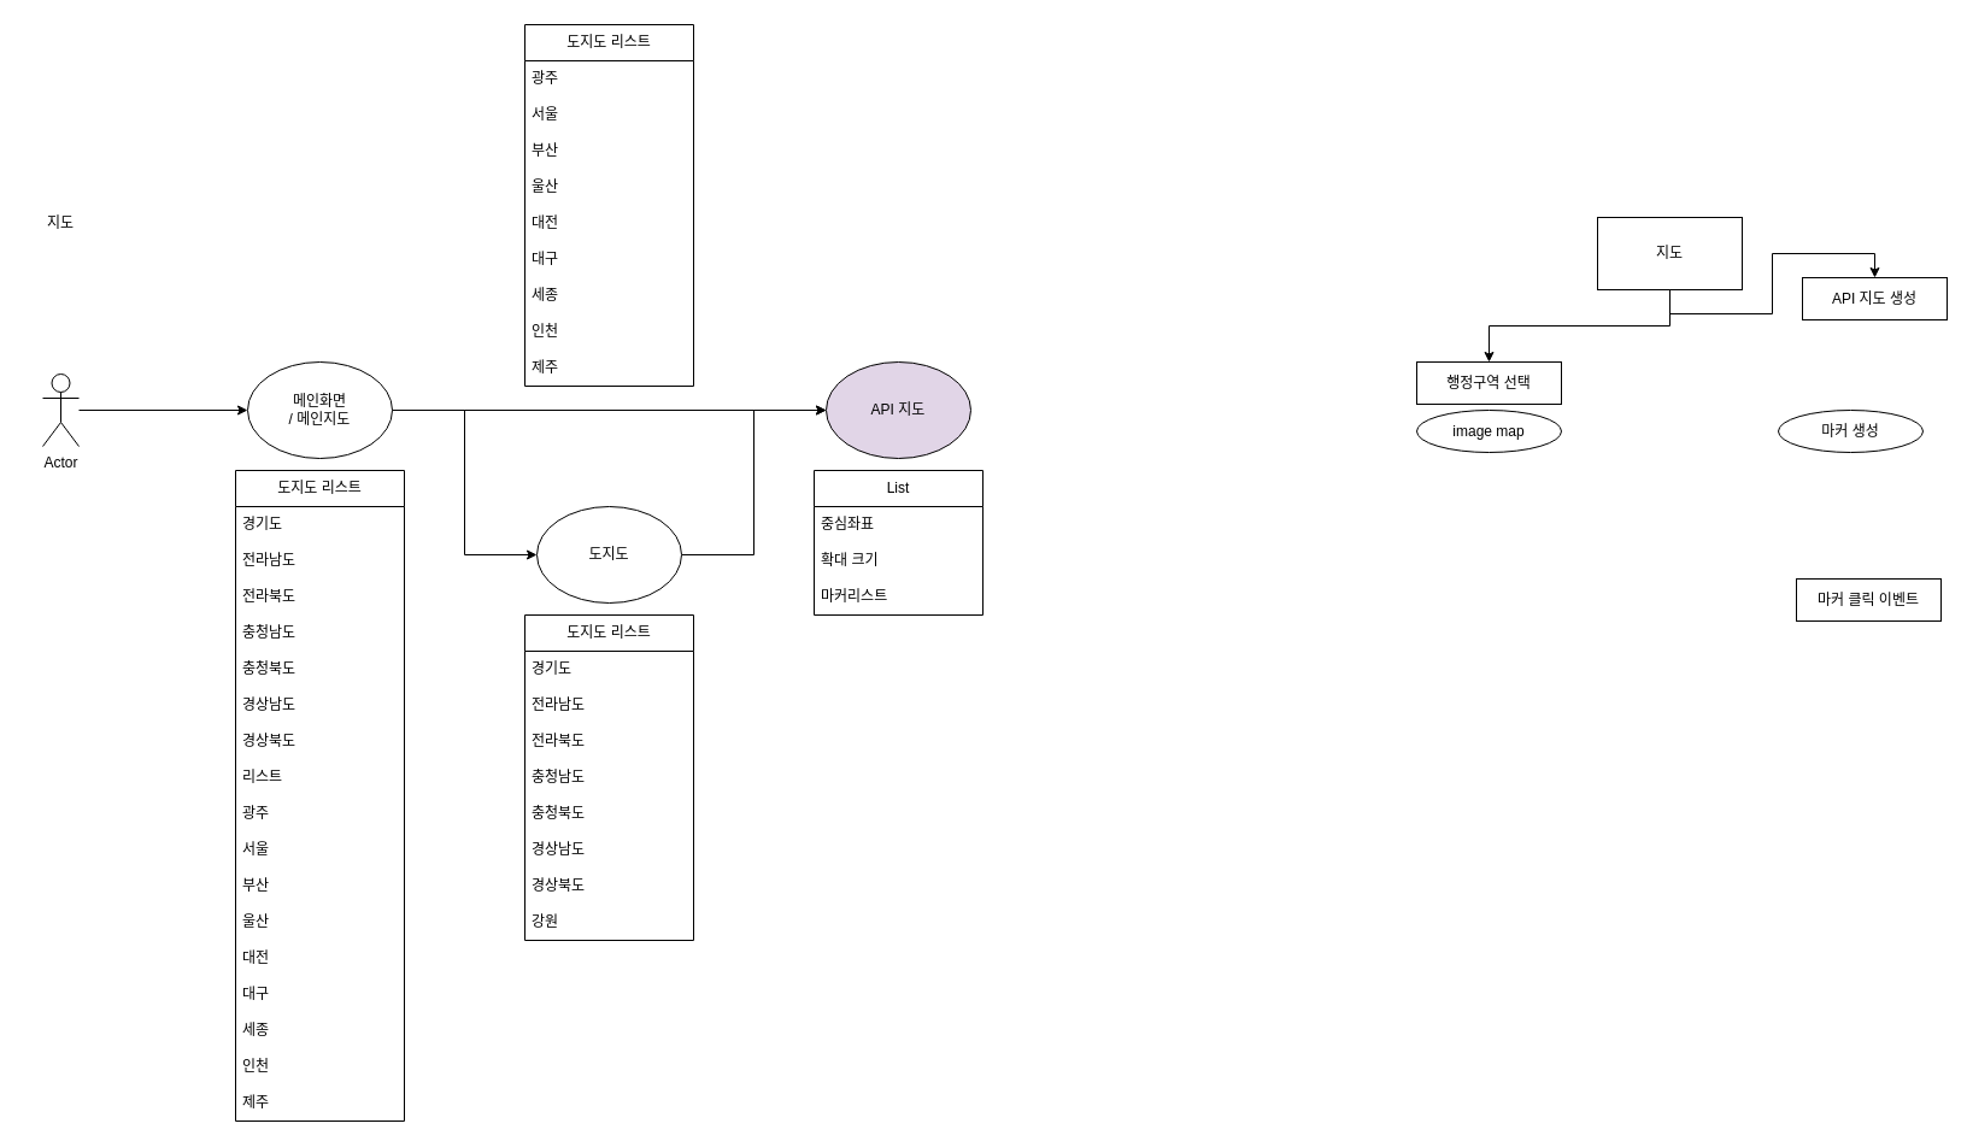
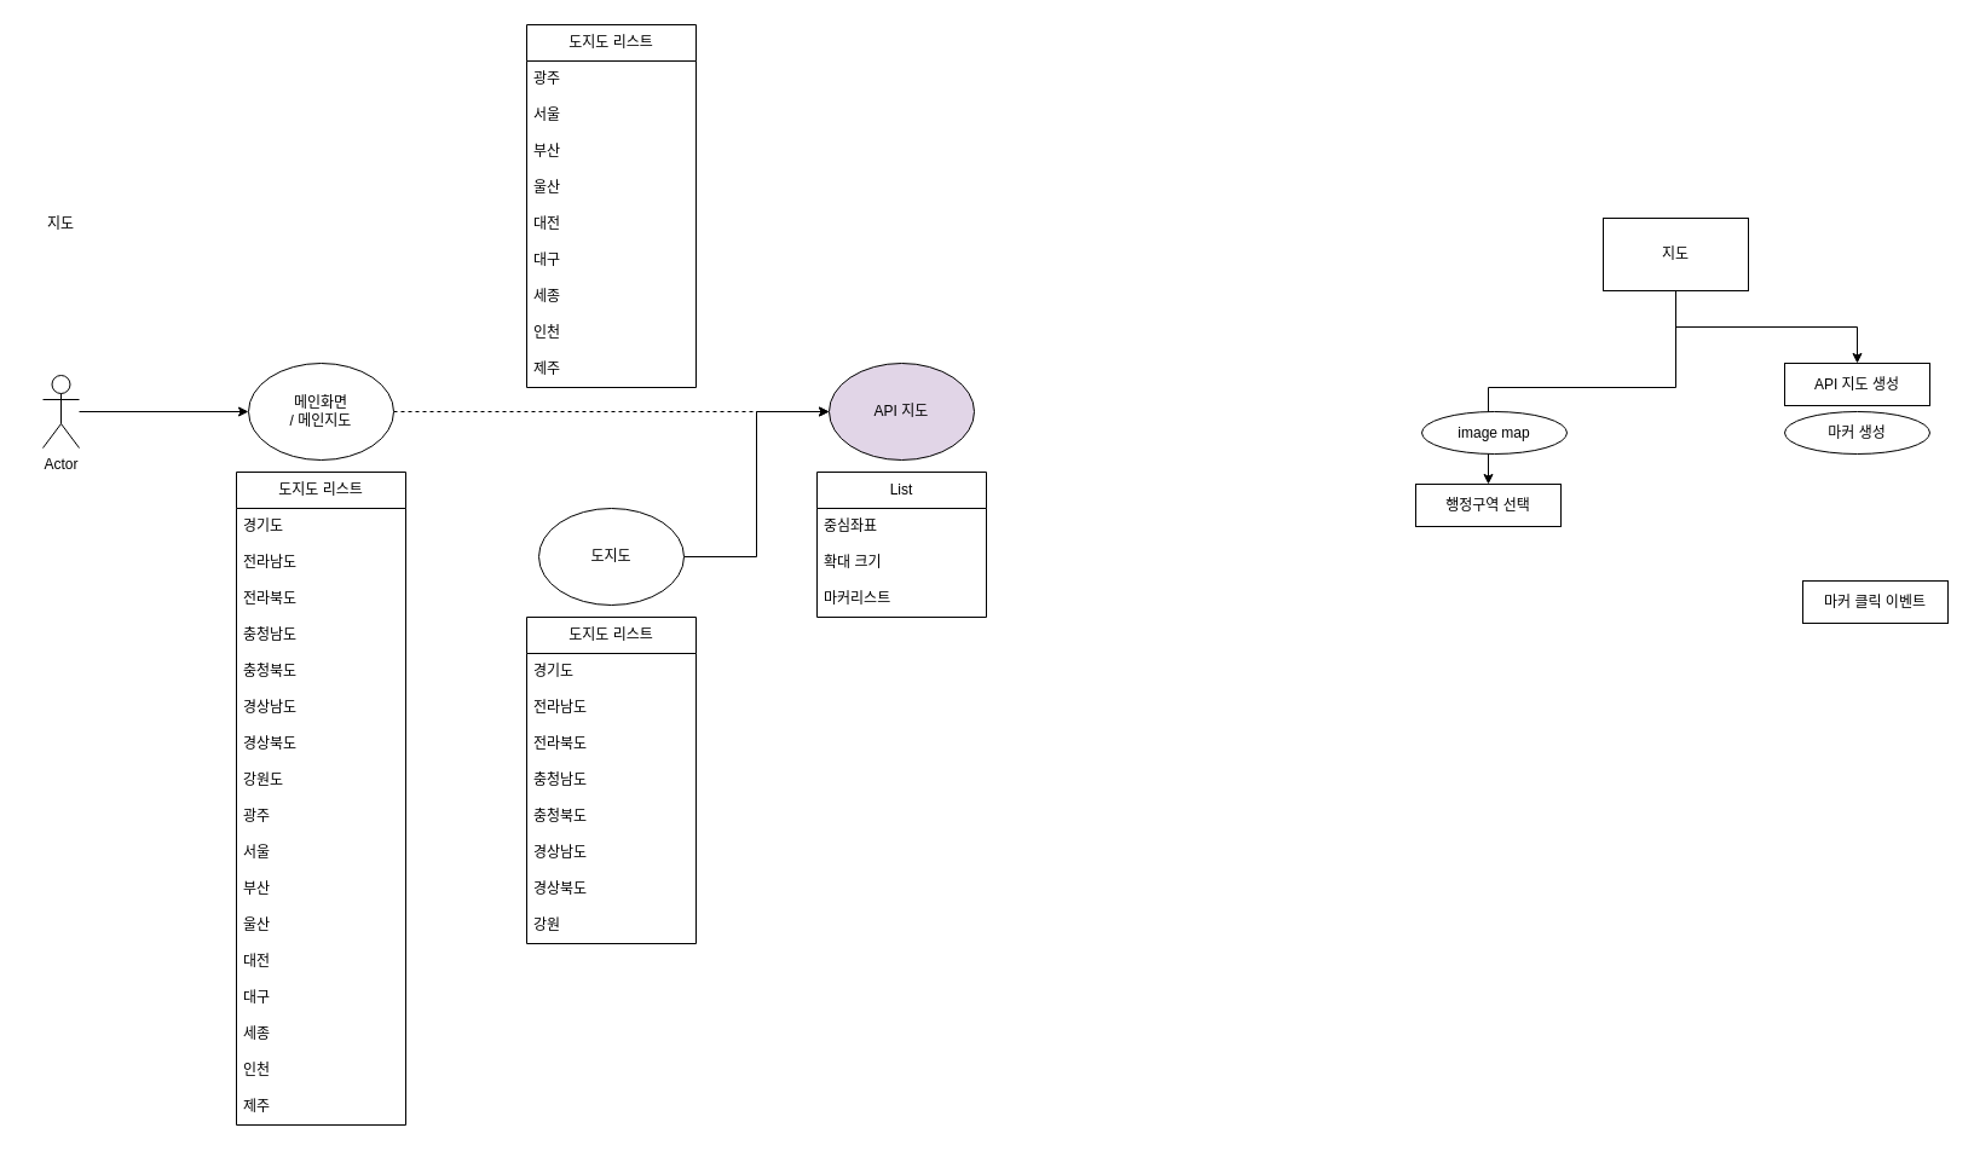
  <mxCell id="0" />
  <mxCell id="1" parent="0" />
  <mxCell id="2" value="Actor" style="shape=umlActor;verticalLabelPosition=bottom;verticalAlign=top;html=1;outlineConnect=0;" parent="1" vertex="1"><mxGeometry x="35" y="310" width="30" height="60" as="geometry" /></mxCell>
  <mxCell id="3" value="" style="endArrow=classic;html=1;rounded=0;entryX=0;entryY=0.5;entryDx=0;entryDy=0;" parent="1" source="2" target="7" edge="1"><mxGeometry width="50" height="50" relative="1" as="geometry"><mxPoint x="345" y="520" as="sourcePoint" /><mxPoint x="225" y="340" as="targetPoint" /></mxGeometry></mxCell>
  <mxCell id="4" value="지도" style="text;html=1;strokeColor=none;fillColor=none;align=center;verticalAlign=middle;whiteSpace=wrap;rounded=0;" parent="1" vertex="1"><mxGeometry x="20" y="170" width="60" height="30" as="geometry" /></mxCell>
- <mxCell id="5" style="edgeStyle=orthogonalEdgeStyle;rounded=0;orthogonalLoop=1;jettySize=auto;html=1;entryX=0;entryY=0.5;entryDx=0;entryDy=0;" parent="1" source="7" target="9" edge="1"><mxGeometry relative="1" as="geometry" /></mxCell>
- <mxCell id="6" style="edgeStyle=orthogonalEdgeStyle;rounded=0;orthogonalLoop=1;jettySize=auto;html=1;entryX=0;entryY=0.5;entryDx=0;entryDy=0;" parent="1" source="7" target="10" edge="1"><mxGeometry relative="1" as="geometry" /></mxCell>
+ <mxCell id="6" style="edgeStyle=orthogonalEdgeStyle;rounded=0;orthogonalLoop=1;jettySize=auto;html=1;entryX=0;entryY=0.5;entryDx=0;entryDy=0;dashed=1;" parent="1" source="7" target="10" edge="1"><mxGeometry relative="1" as="geometry" /></mxCell>
  <mxCell id="7" value="메인화면&lt;br&gt;/ 메인지도" style="ellipse;whiteSpace=wrap;html=1;" parent="1" vertex="1"><mxGeometry x="205" y="300" width="120" height="80" as="geometry" /></mxCell>
  <mxCell id="8" style="edgeStyle=orthogonalEdgeStyle;rounded=0;orthogonalLoop=1;jettySize=auto;html=1;entryX=0;entryY=0.5;entryDx=0;entryDy=0;" parent="1" source="9" target="10" edge="1"><mxGeometry relative="1" as="geometry" /></mxCell>
  <mxCell id="9" value="도지도" style="ellipse;whiteSpace=wrap;html=1;" parent="1" vertex="1"><mxGeometry x="445" y="420" width="120" height="80" as="geometry" /></mxCell>
  <mxCell id="10" value="API 지도" style="ellipse;whiteSpace=wrap;html=1;fillColor=#e1d5e7;" parent="1" vertex="1"><mxGeometry x="685" y="300" width="120" height="80" as="geometry" /></mxCell>
  <mxCell id="11" value="도지도 리스트" style="swimlane;fontStyle=0;childLayout=stackLayout;horizontal=1;startSize=30;horizontalStack=0;resizeParent=1;resizeParentMax=0;resizeLast=0;collapsible=1;marginBottom=0;whiteSpace=wrap;html=1;" parent="1" vertex="1"><mxGeometry x="435" y="510" width="140" height="270" as="geometry" /></mxCell>
  <mxCell id="12" value="경기도" style="text;strokeColor=none;fillColor=none;align=left;verticalAlign=middle;spacingLeft=4;spacingRight=4;overflow=hidden;points=[[0,0.5],[1,0.5]];portConstraint=eastwest;rotatable=0;whiteSpace=wrap;html=1;" parent="11" vertex="1"><mxGeometry y="30" width="140" height="30" as="geometry" /></mxCell>
  <mxCell id="13" value="전라남도" style="text;strokeColor=none;fillColor=none;align=left;verticalAlign=middle;spacingLeft=4;spacingRight=4;overflow=hidden;points=[[0,0.5],[1,0.5]];portConstraint=eastwest;rotatable=0;whiteSpace=wrap;html=1;" parent="11" vertex="1"><mxGeometry y="60" width="140" height="30" as="geometry" /></mxCell>
  <mxCell id="14" value="전라북도" style="text;strokeColor=none;fillColor=none;align=left;verticalAlign=middle;spacingLeft=4;spacingRight=4;overflow=hidden;points=[[0,0.5],[1,0.5]];portConstraint=eastwest;rotatable=0;whiteSpace=wrap;html=1;" parent="11" vertex="1"><mxGeometry y="90" width="140" height="30" as="geometry" /></mxCell>
  <mxCell id="15" value="충청남도" style="text;strokeColor=none;fillColor=none;align=left;verticalAlign=middle;spacingLeft=4;spacingRight=4;overflow=hidden;points=[[0,0.5],[1,0.5]];portConstraint=eastwest;rotatable=0;whiteSpace=wrap;html=1;" parent="11" vertex="1"><mxGeometry y="120" width="140" height="30" as="geometry" /></mxCell>
  <mxCell id="16" value="충청북도" style="text;strokeColor=none;fillColor=none;align=left;verticalAlign=middle;spacingLeft=4;spacingRight=4;overflow=hidden;points=[[0,0.5],[1,0.5]];portConstraint=eastwest;rotatable=0;whiteSpace=wrap;html=1;" parent="11" vertex="1"><mxGeometry y="150" width="140" height="30" as="geometry" /></mxCell>
  <mxCell id="17" value="경상남도" style="text;strokeColor=none;fillColor=none;align=left;verticalAlign=middle;spacingLeft=4;spacingRight=4;overflow=hidden;points=[[0,0.5],[1,0.5]];portConstraint=eastwest;rotatable=0;whiteSpace=wrap;html=1;" parent="11" vertex="1"><mxGeometry y="180" width="140" height="30" as="geometry" /></mxCell>
  <mxCell id="18" value="경상북도" style="text;strokeColor=none;fillColor=none;align=left;verticalAlign=middle;spacingLeft=4;spacingRight=4;overflow=hidden;points=[[0,0.5],[1,0.5]];portConstraint=eastwest;rotatable=0;whiteSpace=wrap;html=1;" parent="11" vertex="1"><mxGeometry y="210" width="140" height="30" as="geometry" /></mxCell>
  <mxCell id="19" value="강원" style="text;strokeColor=none;fillColor=none;align=left;verticalAlign=middle;spacingLeft=4;spacingRight=4;overflow=hidden;points=[[0,0.5],[1,0.5]];portConstraint=eastwest;rotatable=0;whiteSpace=wrap;html=1;" parent="11" vertex="1"><mxGeometry y="240" width="140" height="30" as="geometry" /></mxCell>
  <mxCell id="20" value="도지도 리스트" style="swimlane;fontStyle=0;childLayout=stackLayout;horizontal=1;startSize=30;horizontalStack=0;resizeParent=1;resizeParentMax=0;resizeLast=0;collapsible=1;marginBottom=0;whiteSpace=wrap;html=1;" parent="1" vertex="1"><mxGeometry x="195" y="390" width="140" height="540" as="geometry" /></mxCell>
  <mxCell id="21" value="경기도" style="text;strokeColor=none;fillColor=none;align=left;verticalAlign=middle;spacingLeft=4;spacingRight=4;overflow=hidden;points=[[0,0.5],[1,0.5]];portConstraint=eastwest;rotatable=0;whiteSpace=wrap;html=1;" parent="20" vertex="1"><mxGeometry y="30" width="140" height="30" as="geometry" /></mxCell>
  <mxCell id="22" value="전라남도" style="text;strokeColor=none;fillColor=none;align=left;verticalAlign=middle;spacingLeft=4;spacingRight=4;overflow=hidden;points=[[0,0.5],[1,0.5]];portConstraint=eastwest;rotatable=0;whiteSpace=wrap;html=1;" parent="20" vertex="1"><mxGeometry y="60" width="140" height="30" as="geometry" /></mxCell>
  <mxCell id="23" value="전라북도" style="text;strokeColor=none;fillColor=none;align=left;verticalAlign=middle;spacingLeft=4;spacingRight=4;overflow=hidden;points=[[0,0.5],[1,0.5]];portConstraint=eastwest;rotatable=0;whiteSpace=wrap;html=1;" parent="20" vertex="1"><mxGeometry y="90" width="140" height="30" as="geometry" /></mxCell>
  <mxCell id="24" value="충청남도" style="text;strokeColor=none;fillColor=none;align=left;verticalAlign=middle;spacingLeft=4;spacingRight=4;overflow=hidden;points=[[0,0.5],[1,0.5]];portConstraint=eastwest;rotatable=0;whiteSpace=wrap;html=1;" parent="20" vertex="1"><mxGeometry y="120" width="140" height="30" as="geometry" /></mxCell>
  <mxCell id="25" value="충청북도" style="text;strokeColor=none;fillColor=none;align=left;verticalAlign=middle;spacingLeft=4;spacingRight=4;overflow=hidden;points=[[0,0.5],[1,0.5]];portConstraint=eastwest;rotatable=0;whiteSpace=wrap;html=1;" parent="20" vertex="1"><mxGeometry y="150" width="140" height="30" as="geometry" /></mxCell>
  <mxCell id="26" value="경상남도" style="text;strokeColor=none;fillColor=none;align=left;verticalAlign=middle;spacingLeft=4;spacingRight=4;overflow=hidden;points=[[0,0.5],[1,0.5]];portConstraint=eastwest;rotatable=0;whiteSpace=wrap;html=1;" parent="20" vertex="1"><mxGeometry y="180" width="140" height="30" as="geometry" /></mxCell>
  <mxCell id="27" value="경상북도" style="text;strokeColor=none;fillColor=none;align=left;verticalAlign=middle;spacingLeft=4;spacingRight=4;overflow=hidden;points=[[0,0.5],[1,0.5]];portConstraint=eastwest;rotatable=0;whiteSpace=wrap;html=1;" parent="20" vertex="1"><mxGeometry y="210" width="140" height="30" as="geometry" /></mxCell>
- <mxCell id="28" value="리스트" style="text;strokeColor=none;fillColor=none;align=left;verticalAlign=middle;spacingLeft=4;spacingRight=4;overflow=hidden;points=[[0,0.5],[1,0.5]];portConstraint=eastwest;rotatable=0;whiteSpace=wrap;html=1;" parent="20" vertex="1"><mxGeometry y="240" width="140" height="30" as="geometry" /></mxCell>
+ <mxCell id="28" value="강원도" style="text;strokeColor=none;fillColor=none;align=left;verticalAlign=middle;spacingLeft=4;spacingRight=4;overflow=hidden;points=[[0,0.5],[1,0.5]];portConstraint=eastwest;rotatable=0;whiteSpace=wrap;html=1;" parent="20" vertex="1"><mxGeometry y="240" width="140" height="30" as="geometry" /></mxCell>
  <mxCell id="29" value="광주" style="text;strokeColor=none;fillColor=none;align=left;verticalAlign=middle;spacingLeft=4;spacingRight=4;overflow=hidden;points=[[0,0.5],[1,0.5]];portConstraint=eastwest;rotatable=0;whiteSpace=wrap;html=1;" parent="20" vertex="1"><mxGeometry y="270" width="140" height="30" as="geometry" /></mxCell>
  <mxCell id="30" value="서울" style="text;strokeColor=none;fillColor=none;align=left;verticalAlign=middle;spacingLeft=4;spacingRight=4;overflow=hidden;points=[[0,0.5],[1,0.5]];portConstraint=eastwest;rotatable=0;whiteSpace=wrap;html=1;" parent="20" vertex="1"><mxGeometry y="300" width="140" height="30" as="geometry" /></mxCell>
  <mxCell id="31" value="부산" style="text;strokeColor=none;fillColor=none;align=left;verticalAlign=middle;spacingLeft=4;spacingRight=4;overflow=hidden;points=[[0,0.5],[1,0.5]];portConstraint=eastwest;rotatable=0;whiteSpace=wrap;html=1;" parent="20" vertex="1"><mxGeometry y="330" width="140" height="30" as="geometry" /></mxCell>
  <mxCell id="32" value="울산" style="text;strokeColor=none;fillColor=none;align=left;verticalAlign=middle;spacingLeft=4;spacingRight=4;overflow=hidden;points=[[0,0.5],[1,0.5]];portConstraint=eastwest;rotatable=0;whiteSpace=wrap;html=1;" parent="20" vertex="1"><mxGeometry y="360" width="140" height="30" as="geometry" /></mxCell>
  <mxCell id="33" value="대전" style="text;strokeColor=none;fillColor=none;align=left;verticalAlign=middle;spacingLeft=4;spacingRight=4;overflow=hidden;points=[[0,0.5],[1,0.5]];portConstraint=eastwest;rotatable=0;whiteSpace=wrap;html=1;" parent="20" vertex="1"><mxGeometry y="390" width="140" height="30" as="geometry" /></mxCell>
  <mxCell id="34" value="대구" style="text;strokeColor=none;fillColor=none;align=left;verticalAlign=middle;spacingLeft=4;spacingRight=4;overflow=hidden;points=[[0,0.5],[1,0.5]];portConstraint=eastwest;rotatable=0;whiteSpace=wrap;html=1;" parent="20" vertex="1"><mxGeometry y="420" width="140" height="30" as="geometry" /></mxCell>
  <mxCell id="35" value="세종" style="text;strokeColor=none;fillColor=none;align=left;verticalAlign=middle;spacingLeft=4;spacingRight=4;overflow=hidden;points=[[0,0.5],[1,0.5]];portConstraint=eastwest;rotatable=0;whiteSpace=wrap;html=1;" parent="20" vertex="1"><mxGeometry y="450" width="140" height="30" as="geometry" /></mxCell>
  <mxCell id="36" value="인천" style="text;strokeColor=none;fillColor=none;align=left;verticalAlign=middle;spacingLeft=4;spacingRight=4;overflow=hidden;points=[[0,0.5],[1,0.5]];portConstraint=eastwest;rotatable=0;whiteSpace=wrap;html=1;" parent="20" vertex="1"><mxGeometry y="480" width="140" height="30" as="geometry" /></mxCell>
  <mxCell id="37" value="제주" style="text;strokeColor=none;fillColor=none;align=left;verticalAlign=middle;spacingLeft=4;spacingRight=4;overflow=hidden;points=[[0,0.5],[1,0.5]];portConstraint=eastwest;rotatable=0;whiteSpace=wrap;html=1;" parent="20" vertex="1"><mxGeometry y="510" width="140" height="30" as="geometry" /></mxCell>
  <mxCell id="38" value="도지도 리스트" style="swimlane;fontStyle=0;childLayout=stackLayout;horizontal=1;startSize=30;horizontalStack=0;resizeParent=1;resizeParentMax=0;resizeLast=0;collapsible=1;marginBottom=0;whiteSpace=wrap;html=1;" parent="1" vertex="1"><mxGeometry x="435" y="20" width="140" height="300" as="geometry" /></mxCell>
  <mxCell id="39" value="광주" style="text;strokeColor=none;fillColor=none;align=left;verticalAlign=middle;spacingLeft=4;spacingRight=4;overflow=hidden;points=[[0,0.5],[1,0.5]];portConstraint=eastwest;rotatable=0;whiteSpace=wrap;html=1;" parent="38" vertex="1"><mxGeometry y="30" width="140" height="30" as="geometry" /></mxCell>
  <mxCell id="40" value="서울" style="text;strokeColor=none;fillColor=none;align=left;verticalAlign=middle;spacingLeft=4;spacingRight=4;overflow=hidden;points=[[0,0.5],[1,0.5]];portConstraint=eastwest;rotatable=0;whiteSpace=wrap;html=1;" parent="38" vertex="1"><mxGeometry y="60" width="140" height="30" as="geometry" /></mxCell>
  <mxCell id="41" value="부산" style="text;strokeColor=none;fillColor=none;align=left;verticalAlign=middle;spacingLeft=4;spacingRight=4;overflow=hidden;points=[[0,0.5],[1,0.5]];portConstraint=eastwest;rotatable=0;whiteSpace=wrap;html=1;" parent="38" vertex="1"><mxGeometry y="90" width="140" height="30" as="geometry" /></mxCell>
  <mxCell id="42" value="울산" style="text;strokeColor=none;fillColor=none;align=left;verticalAlign=middle;spacingLeft=4;spacingRight=4;overflow=hidden;points=[[0,0.5],[1,0.5]];portConstraint=eastwest;rotatable=0;whiteSpace=wrap;html=1;" parent="38" vertex="1"><mxGeometry y="120" width="140" height="30" as="geometry" /></mxCell>
  <mxCell id="43" value="대전" style="text;strokeColor=none;fillColor=none;align=left;verticalAlign=middle;spacingLeft=4;spacingRight=4;overflow=hidden;points=[[0,0.5],[1,0.5]];portConstraint=eastwest;rotatable=0;whiteSpace=wrap;html=1;" parent="38" vertex="1"><mxGeometry y="150" width="140" height="30" as="geometry" /></mxCell>
  <mxCell id="44" value="대구" style="text;strokeColor=none;fillColor=none;align=left;verticalAlign=middle;spacingLeft=4;spacingRight=4;overflow=hidden;points=[[0,0.5],[1,0.5]];portConstraint=eastwest;rotatable=0;whiteSpace=wrap;html=1;" parent="38" vertex="1"><mxGeometry y="180" width="140" height="30" as="geometry" /></mxCell>
  <mxCell id="45" value="세종" style="text;strokeColor=none;fillColor=none;align=left;verticalAlign=middle;spacingLeft=4;spacingRight=4;overflow=hidden;points=[[0,0.5],[1,0.5]];portConstraint=eastwest;rotatable=0;whiteSpace=wrap;html=1;" parent="38" vertex="1"><mxGeometry y="210" width="140" height="30" as="geometry" /></mxCell>
  <mxCell id="46" value="인천" style="text;strokeColor=none;fillColor=none;align=left;verticalAlign=middle;spacingLeft=4;spacingRight=4;overflow=hidden;points=[[0,0.5],[1,0.5]];portConstraint=eastwest;rotatable=0;whiteSpace=wrap;html=1;" parent="38" vertex="1"><mxGeometry y="240" width="140" height="30" as="geometry" /></mxCell>
  <mxCell id="47" value="제주" style="text;strokeColor=none;fillColor=none;align=left;verticalAlign=middle;spacingLeft=4;spacingRight=4;overflow=hidden;points=[[0,0.5],[1,0.5]];portConstraint=eastwest;rotatable=0;whiteSpace=wrap;html=1;" parent="38" vertex="1"><mxGeometry y="270" width="140" height="30" as="geometry" /></mxCell>
  <mxCell id="48" value="List" style="swimlane;fontStyle=0;childLayout=stackLayout;horizontal=1;startSize=30;horizontalStack=0;resizeParent=1;resizeParentMax=0;resizeLast=0;collapsible=1;marginBottom=0;whiteSpace=wrap;html=1;" parent="1" vertex="1"><mxGeometry x="675" y="390" width="140" height="120" as="geometry" /></mxCell>
  <mxCell id="49" value="중심좌표&lt;span style=&quot;white-space: pre;&quot;&gt;&#09;&lt;/span&gt;" style="text;strokeColor=none;fillColor=none;align=left;verticalAlign=middle;spacingLeft=4;spacingRight=4;overflow=hidden;points=[[0,0.5],[1,0.5]];portConstraint=eastwest;rotatable=0;whiteSpace=wrap;html=1;" parent="48" vertex="1"><mxGeometry y="30" width="140" height="30" as="geometry" /></mxCell>
  <mxCell id="50" value="확대 크기" style="text;strokeColor=none;fillColor=none;align=left;verticalAlign=middle;spacingLeft=4;spacingRight=4;overflow=hidden;points=[[0,0.5],[1,0.5]];portConstraint=eastwest;rotatable=0;whiteSpace=wrap;html=1;" parent="48" vertex="1"><mxGeometry y="60" width="140" height="30" as="geometry" /></mxCell>
  <mxCell id="51" value="마커리스트" style="text;strokeColor=none;fillColor=none;align=left;verticalAlign=middle;spacingLeft=4;spacingRight=4;overflow=hidden;points=[[0,0.5],[1,0.5]];portConstraint=eastwest;rotatable=0;whiteSpace=wrap;html=1;" parent="48" vertex="1"><mxGeometry y="90" width="140" height="30" as="geometry" /></mxCell>
  <mxCell id="52" style="edgeStyle=orthogonalEdgeStyle;rounded=0;orthogonalLoop=1;jettySize=auto;html=1;entryX=0.5;entryY=0;entryDx=0;entryDy=0;exitX=0.5;exitY=1;exitDx=0;exitDy=0;" edge="1" parent="1" source="54" target="55"><mxGeometry relative="1" as="geometry" /></mxCell>
  <mxCell id="53" style="edgeStyle=orthogonalEdgeStyle;rounded=0;orthogonalLoop=1;jettySize=auto;html=1;entryX=0.5;entryY=0;entryDx=0;entryDy=0;exitX=0.5;exitY=1;exitDx=0;exitDy=0;" edge="1" parent="1" source="54" target="57"><mxGeometry relative="1" as="geometry" /></mxCell>
  <mxCell id="54" value="지도" style="rounded=0;whiteSpace=wrap;html=1;" vertex="1" parent="1"><mxGeometry x="1325" y="180" width="120" height="60" as="geometry" /></mxCell>
- <mxCell id="55" value="행정구역 선택" style="rounded=0;whiteSpace=wrap;html=1;" vertex="1" parent="1"><mxGeometry x="1175" y="300" width="120" height="35" as="geometry" /></mxCell>
+ <mxCell id="55" value="행정구역 선택" style="rounded=0;whiteSpace=wrap;html=1;" vertex="1" parent="1"><mxGeometry x="1170" y="400" width="120" height="35" as="geometry" /></mxCell>
  <mxCell id="56" value="image map" style="ellipse;whiteSpace=wrap;html=1;" vertex="1" parent="1"><mxGeometry x="1175" y="340" width="120" height="35" as="geometry" /></mxCell>
- <mxCell id="57" value="API 지도 생성" style="rounded=0;whiteSpace=wrap;html=1;" vertex="1" parent="1"><mxGeometry x="1495" y="230" width="120" height="35" as="geometry" /></mxCell>
+ <mxCell id="57" value="API 지도 생성" style="rounded=0;whiteSpace=wrap;html=1;" vertex="1" parent="1"><mxGeometry x="1475" y="300" width="120" height="35" as="geometry" /></mxCell>
  <mxCell id="58" value="마커 생성" style="ellipse;whiteSpace=wrap;html=1;" vertex="1" parent="1"><mxGeometry x="1475" y="340" width="120" height="35" as="geometry" /></mxCell>
  <mxCell id="59" value="마커 클릭 이벤트" style="rounded=0;whiteSpace=wrap;html=1;" vertex="1" parent="1"><mxGeometry x="1490" y="480" width="120" height="35" as="geometry" /></mxCell>
